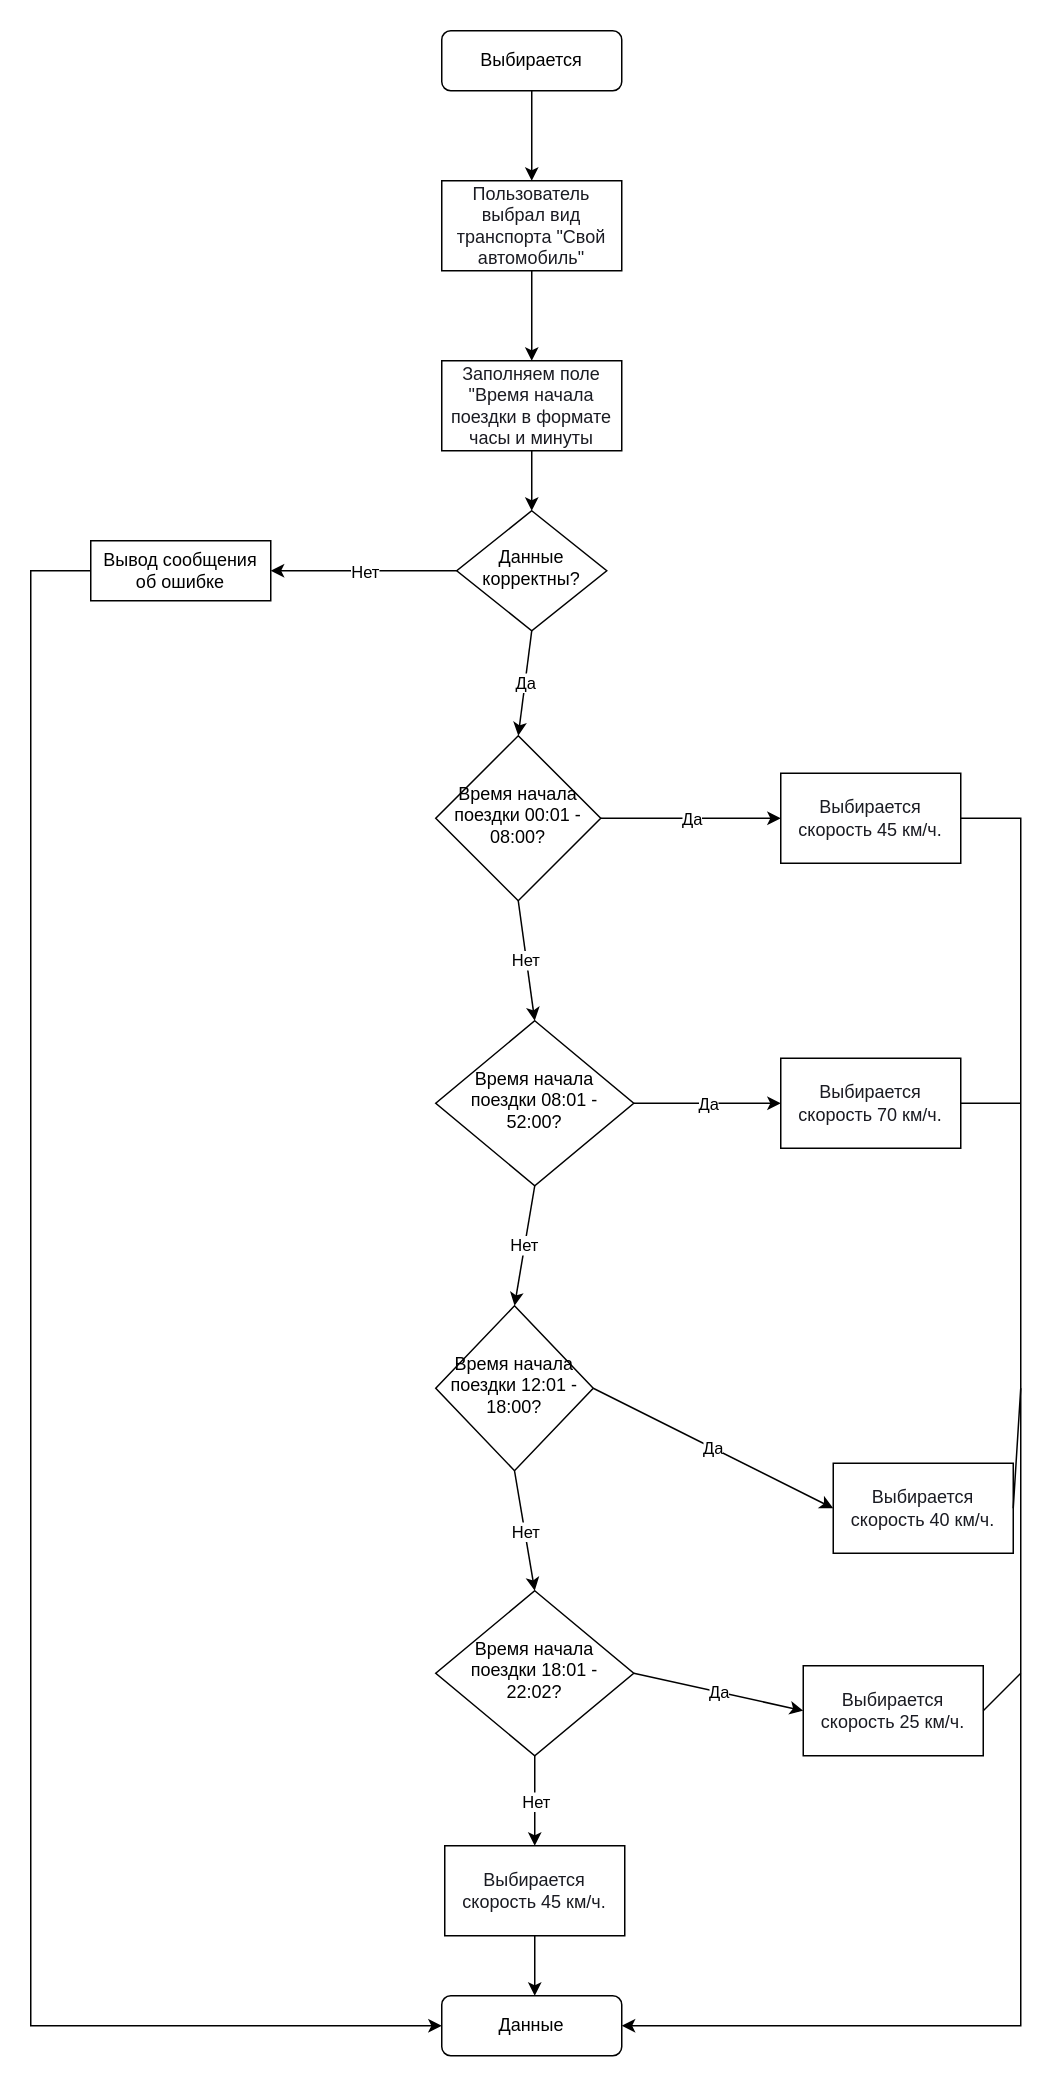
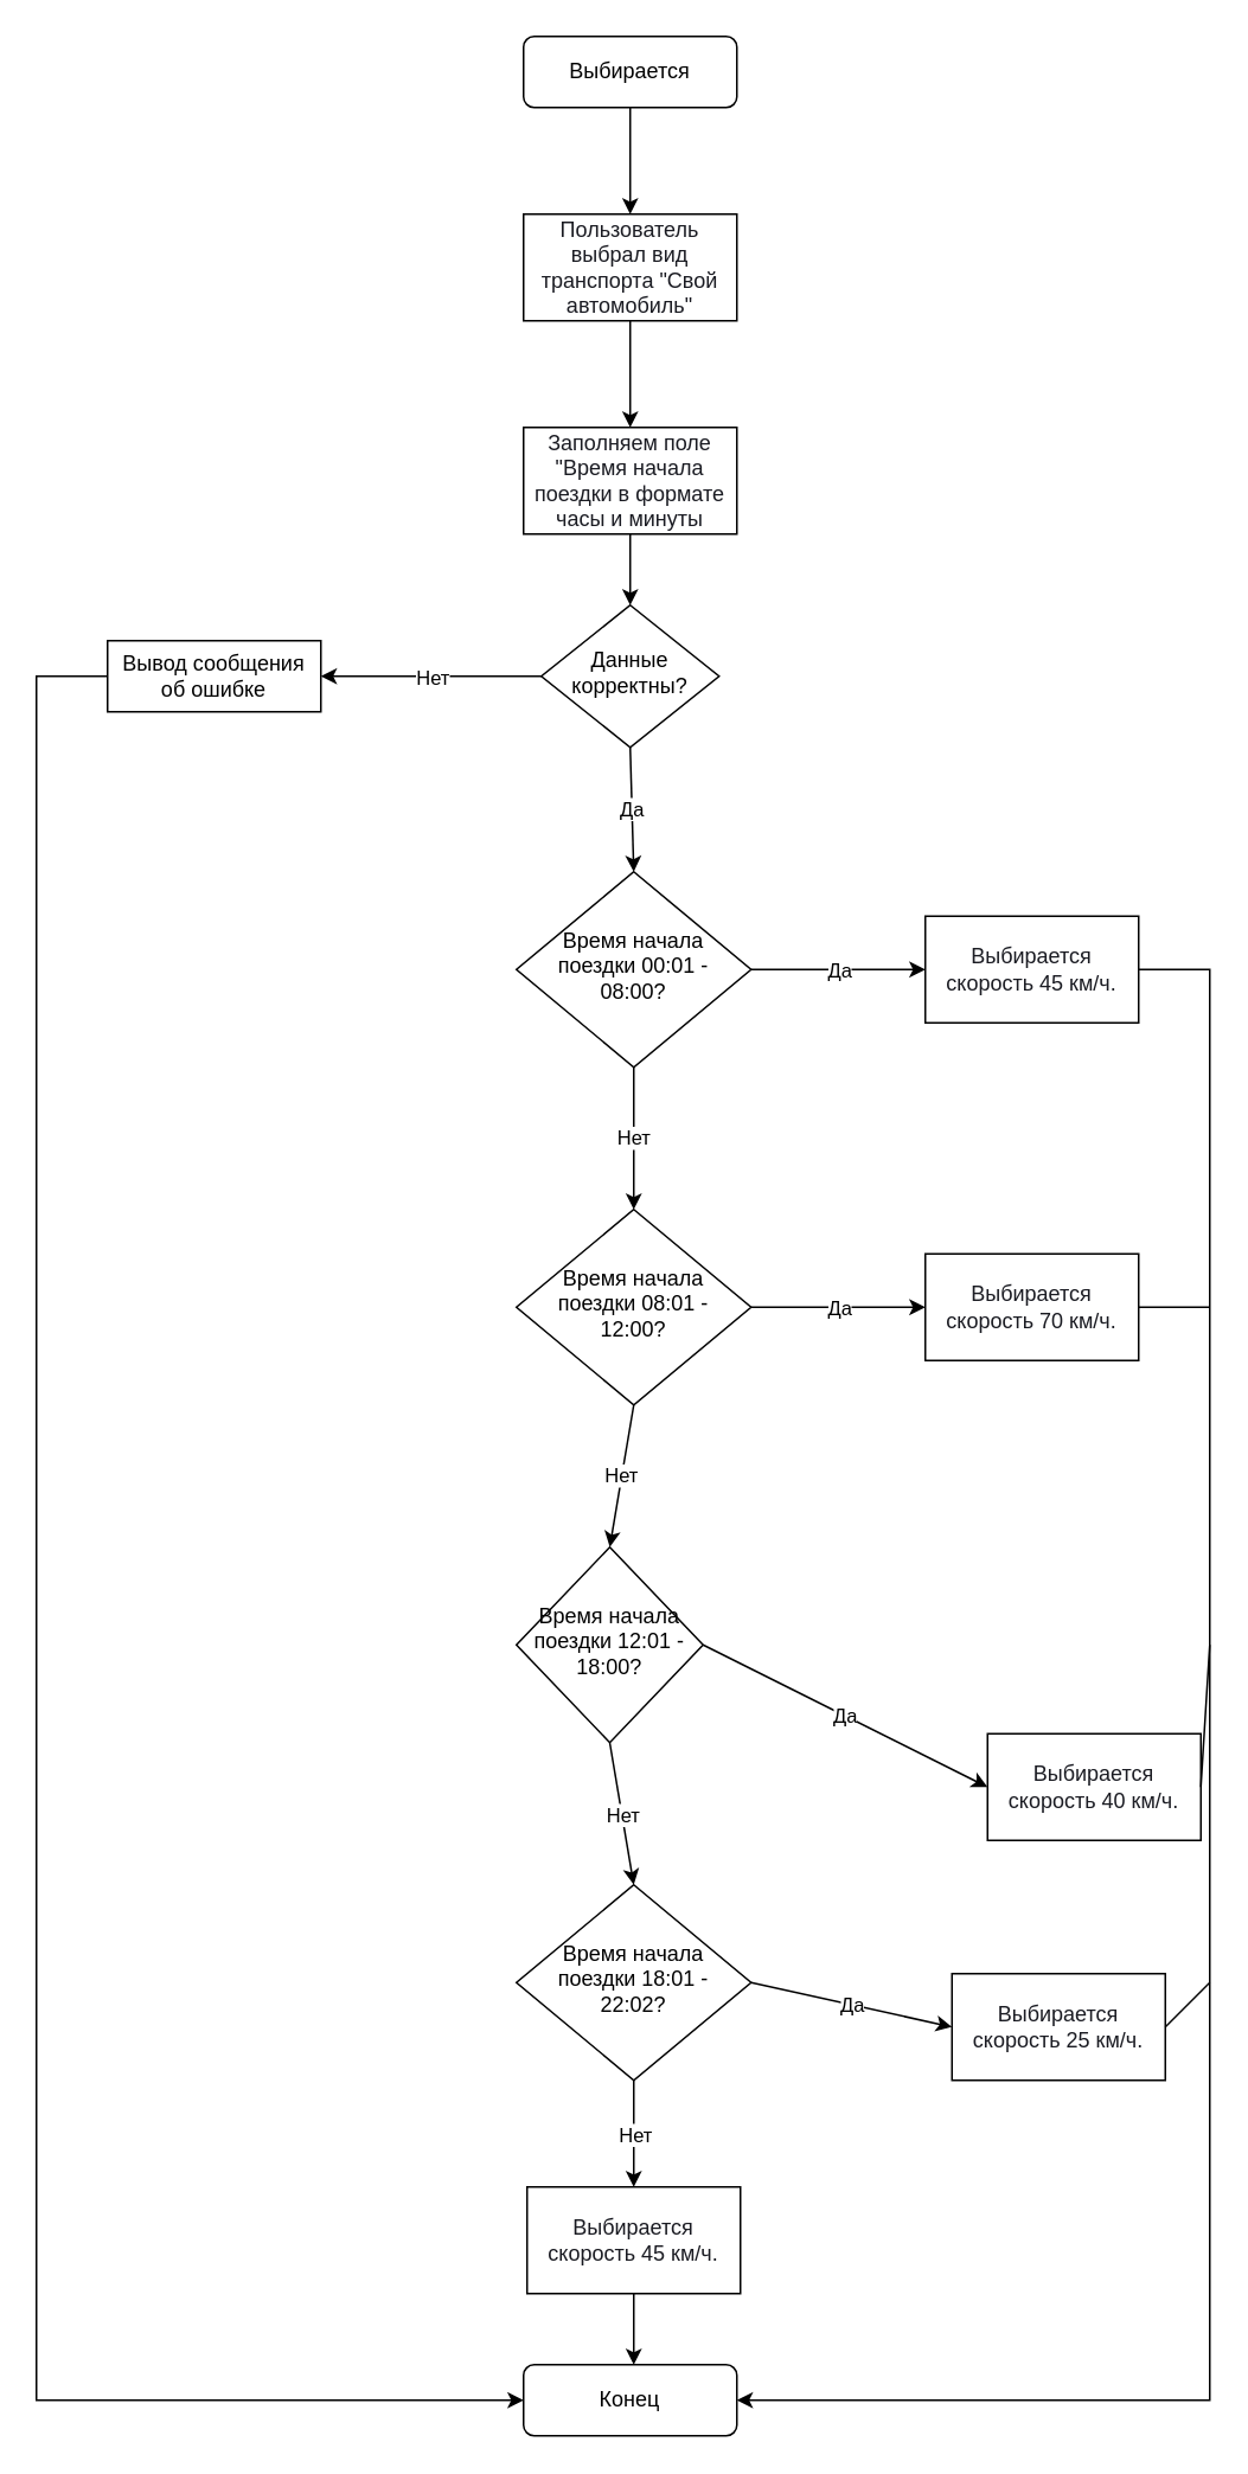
  <mxCell id="0" />
  <mxCell id="1" parent="0" />
  <mxCell id="2" value="" style="edgeStyle=orthogonalEdgeStyle;rounded=0;orthogonalLoop=1;jettySize=auto;html=1;" parent="1" source="3" target="8" edge="1"><mxGeometry relative="1" as="geometry" /></mxCell>
  <mxCell id="3" value="Выбирается" style="rounded=1;whiteSpace=wrap;html=1;fontSize=12;glass=0;strokeWidth=1;shadow=0;" parent="1" vertex="1"><mxGeometry x="294" y="20" width="120" height="40" as="geometry" /></mxCell>
  <mxCell id="4" value="Данные корректны?" style="rhombus;whiteSpace=wrap;html=1;shadow=0;fontFamily=Helvetica;fontSize=12;align=center;strokeWidth=1;spacing=6;spacingTop=-4;" parent="1" vertex="1"><mxGeometry x="304" y="340" width="100" height="80" as="geometry" /></mxCell>
  <mxCell id="5" value="" style="edgeStyle=orthogonalEdgeStyle;rounded=0;orthogonalLoop=1;jettySize=auto;html=1;entryX=0;entryY=0.5;entryDx=0;entryDy=0;" parent="1" source="6" target="43" edge="1"><mxGeometry relative="1" as="geometry"><mxPoint x="180" y="1460" as="targetPoint" /><Array as="points"><mxPoint x="20" y="380" /><mxPoint x="20" y="1350" /></Array></mxGeometry></mxCell>
  <mxCell id="6" value="Вывод сообщения об ошибке" style="rounded=0;whiteSpace=wrap;html=1;fontSize=12;glass=0;strokeWidth=1;shadow=0;" parent="1" vertex="1"><mxGeometry x="60" y="360" width="120" height="40" as="geometry" /></mxCell>
  <mxCell id="7" value="" style="edgeStyle=orthogonalEdgeStyle;rounded=0;orthogonalLoop=1;jettySize=auto;html=1;" parent="1" source="8" target="10" edge="1"><mxGeometry relative="1" as="geometry" /></mxCell>
  <mxCell id="8" value="&lt;font style=&quot;font-size: 12px;&quot;&gt;&lt;span style=&quot;color: rgb(26, 27, 34); font-family: &amp;quot;YS Text&amp;quot;, Arial, Helvetica, sans-serif; text-align: start; background-color: rgb(255, 255, 255);&quot;&gt;Пользователь выбрал вид транспорта &quot;Свой автомобиль&quot;&lt;/span&gt;&lt;/font&gt;" style="rounded=0;whiteSpace=wrap;html=1;" parent="1" vertex="1"><mxGeometry x="294" y="120" width="120" height="60" as="geometry" /></mxCell>
  <mxCell id="9" value="" style="edgeStyle=orthogonalEdgeStyle;rounded=0;orthogonalLoop=1;jettySize=auto;html=1;" parent="1" source="10" target="4" edge="1"><mxGeometry relative="1" as="geometry" /></mxCell>
  <mxCell id="10" value="&lt;div style=&quot;&quot;&gt;&lt;font face=&quot;YS Text, Arial, Helvetica, sans-serif&quot; color=&quot;#1a1b22&quot;&gt;&lt;span style=&quot;background-color: rgb(255, 255, 255);&quot;&gt;Заполняем поле &quot;Время начала поездки в формате часы и минуты&lt;/span&gt;&lt;/font&gt;&lt;/div&gt;" style="rounded=0;whiteSpace=wrap;html=1;align=center;" parent="1" vertex="1"><mxGeometry x="294" y="240" width="120" height="60" as="geometry" /></mxCell>
- <mxCell id="11" value="Время начала поездки 00:01 - 08:00?" style="rhombus;whiteSpace=wrap;html=1;shadow=0;fontFamily=Helvetica;fontSize=12;align=center;strokeWidth=1;spacing=6;spacingTop=-4;" parent="1" vertex="1"><mxGeometry x="290" y="490" width="110" height="110" as="geometry" /></mxCell>
+ <mxCell id="11" value="Время начала поездки 00:01 - 08:00?" style="rhombus;whiteSpace=wrap;html=1;shadow=0;fontFamily=Helvetica;fontSize=12;align=center;strokeWidth=1;spacing=6;spacingTop=-4;" parent="1" vertex="1"><mxGeometry x="290" y="490" width="132" height="110" as="geometry" /></mxCell>
  <mxCell id="12" value="" style="endArrow=classic;html=1;rounded=0;exitX=0.5;exitY=1;exitDx=0;exitDy=0;entryX=0.5;entryY=0;entryDx=0;entryDy=0;" parent="1" source="4" target="11" edge="1"><mxGeometry relative="1" as="geometry"><mxPoint x="480" y="510" as="sourcePoint" /><mxPoint x="580" y="510" as="targetPoint" /></mxGeometry></mxCell>
  <mxCell id="13" value="Да" style="edgeLabel;resizable=0;html=1;align=center;verticalAlign=middle;" parent="12" connectable="0" vertex="1"><mxGeometry relative="1" as="geometry"><mxPoint as="offset" /></mxGeometry></mxCell>
  <mxCell id="14" value="" style="edgeStyle=orthogonalEdgeStyle;rounded=0;orthogonalLoop=1;jettySize=auto;html=1;exitX=1;exitY=0.5;exitDx=0;exitDy=0;entryX=1;entryY=0.5;entryDx=0;entryDy=0;" parent="1" source="15" target="43" edge="1"><mxGeometry relative="1" as="geometry"><mxPoint x="680" y="1480" as="targetPoint" /><Array as="points"><mxPoint x="680" y="545" /><mxPoint x="680" y="1350" /></Array></mxGeometry></mxCell>
  <mxCell id="15" value="&lt;div style=&quot;&quot;&gt;&lt;font face=&quot;YS Text, Arial, Helvetica, sans-serif&quot; color=&quot;#1a1b22&quot;&gt;&lt;span style=&quot;background-color: rgb(255, 255, 255);&quot;&gt;Выбирается скорость 45 км/ч.&lt;/span&gt;&lt;/font&gt;&lt;/div&gt;" style="rounded=0;whiteSpace=wrap;html=1;align=center;" parent="1" vertex="1"><mxGeometry x="520" y="515" width="120" height="60" as="geometry" /></mxCell>
- <mxCell id="16" value="Время начала поездки 08:01 - 52:00?" style="rhombus;whiteSpace=wrap;html=1;shadow=0;fontFamily=Helvetica;fontSize=12;align=center;strokeWidth=1;spacing=6;spacingTop=-4;" parent="1" vertex="1"><mxGeometry x="290" y="680" width="132" height="110" as="geometry" /></mxCell>
+ <mxCell id="16" value="Время начала поездки 08:01 - 12:00?" style="rhombus;whiteSpace=wrap;html=1;shadow=0;fontFamily=Helvetica;fontSize=12;align=center;strokeWidth=1;spacing=6;spacingTop=-4;" parent="1" vertex="1"><mxGeometry x="290" y="680" width="132" height="110" as="geometry" /></mxCell>
  <mxCell id="17" value="Время начала поездки 12:01 - 18:00?" style="rhombus;whiteSpace=wrap;html=1;shadow=0;fontFamily=Helvetica;fontSize=12;align=center;strokeWidth=1;spacing=6;spacingTop=-4;" parent="1" vertex="1"><mxGeometry x="290" y="870" width="105" height="110" as="geometry" /></mxCell>
  <mxCell id="18" value="Нет" style="endArrow=classic;html=1;rounded=0;exitX=0.5;exitY=1;exitDx=0;exitDy=0;entryX=0.5;entryY=0;entryDx=0;entryDy=0;" parent="1" source="16" target="17" edge="1"><mxGeometry relative="1" as="geometry"><mxPoint x="480" y="790" as="sourcePoint" /><mxPoint x="580" y="790" as="targetPoint" /></mxGeometry></mxCell>
  <mxCell id="19" value="Нет" style="endArrow=classic;html=1;rounded=0;exitX=0.5;exitY=1;exitDx=0;exitDy=0;entryX=0.5;entryY=0;entryDx=0;entryDy=0;" parent="1" source="11" target="16" edge="1"><mxGeometry relative="1" as="geometry"><mxPoint x="390" y="630" as="sourcePoint" /><mxPoint x="390" y="710" as="targetPoint" /></mxGeometry></mxCell>
  <mxCell id="20" value="Время начала поездки 18:01 - 22:02?" style="rhombus;whiteSpace=wrap;html=1;shadow=0;fontFamily=Helvetica;fontSize=12;align=center;strokeWidth=1;spacing=6;spacingTop=-4;" parent="1" vertex="1"><mxGeometry x="290" y="1060" width="132" height="110" as="geometry" /></mxCell>
  <mxCell id="21" value="" style="endArrow=classic;html=1;rounded=0;exitX=0.5;exitY=1;exitDx=0;exitDy=0;entryX=0.5;entryY=0;entryDx=0;entryDy=0;" parent="1" source="17" target="20" edge="1"><mxGeometry relative="1" as="geometry"><mxPoint x="450" y="920" as="sourcePoint" /><mxPoint x="610" y="920" as="targetPoint" /></mxGeometry></mxCell>
  <mxCell id="22" value="Нет" style="edgeLabel;resizable=0;html=1;align=center;verticalAlign=middle;" parent="21" connectable="0" vertex="1"><mxGeometry relative="1" as="geometry" /></mxCell>
  <mxCell id="23" value="" style="endArrow=classic;html=1;rounded=0;exitX=0.5;exitY=1;exitDx=0;exitDy=0;entryX=0.5;entryY=0;entryDx=0;entryDy=0;" parent="1" source="20" target="33" edge="1"><mxGeometry relative="1" as="geometry"><mxPoint x="480" y="1120" as="sourcePoint" /><mxPoint x="356" y="1298.98" as="targetPoint" /></mxGeometry></mxCell>
  <mxCell id="24" value="Нет" style="edgeLabel;resizable=0;html=1;align=center;verticalAlign=middle;" parent="23" connectable="0" vertex="1"><mxGeometry relative="1" as="geometry" /></mxCell>
  <mxCell id="25" value="Н" style="endArrow=classic;html=1;rounded=0;exitX=0;exitY=0.5;exitDx=0;exitDy=0;entryX=1;entryY=0.5;entryDx=0;entryDy=0;" parent="1" source="4" target="6" edge="1"><mxGeometry relative="1" as="geometry"><mxPoint x="80" y="430" as="sourcePoint" /><mxPoint x="180" y="430" as="targetPoint" /></mxGeometry></mxCell>
  <mxCell id="26" value="Нет" style="edgeLabel;resizable=0;html=1;align=center;verticalAlign=middle;" parent="25" connectable="0" vertex="1"><mxGeometry relative="1" as="geometry" /></mxCell>
  <mxCell id="27" value="" style="endArrow=classic;html=1;rounded=0;exitX=1;exitY=0.5;exitDx=0;exitDy=0;entryX=0;entryY=0.5;entryDx=0;entryDy=0;" parent="1" source="11" target="15" edge="1"><mxGeometry relative="1" as="geometry"><mxPoint x="270" y="720" as="sourcePoint" /><mxPoint x="370" y="720" as="targetPoint" /></mxGeometry></mxCell>
  <mxCell id="28" value="Да" style="edgeLabel;resizable=0;html=1;align=center;verticalAlign=middle;" parent="27" connectable="0" vertex="1"><mxGeometry relative="1" as="geometry" /></mxCell>
  <mxCell id="29" value="&lt;div style=&quot;&quot;&gt;&lt;font face=&quot;YS Text, Arial, Helvetica, sans-serif&quot; color=&quot;#1a1b22&quot;&gt;&lt;span style=&quot;background-color: rgb(255, 255, 255);&quot;&gt;Выбирается скорость 70 км/ч.&lt;/span&gt;&lt;/font&gt;&lt;/div&gt;" style="rounded=0;whiteSpace=wrap;html=1;align=center;" parent="1" vertex="1"><mxGeometry x="520" y="705" width="120" height="60" as="geometry" /></mxCell>
  <mxCell id="30" value="&lt;div style=&quot;&quot;&gt;&lt;font face=&quot;YS Text, Arial, Helvetica, sans-serif&quot; color=&quot;#1a1b22&quot;&gt;&lt;span style=&quot;background-color: rgb(255, 255, 255);&quot;&gt;Выбирается скорость 40 км/ч.&lt;/span&gt;&lt;/font&gt;&lt;/div&gt;" style="rounded=0;whiteSpace=wrap;html=1;align=center;" parent="1" vertex="1"><mxGeometry x="555" y="975" width="120" height="60" as="geometry" /></mxCell>
  <mxCell id="31" value="&lt;div style=&quot;&quot;&gt;&lt;font face=&quot;YS Text, Arial, Helvetica, sans-serif&quot; color=&quot;#1a1b22&quot;&gt;&lt;span style=&quot;background-color: rgb(255, 255, 255);&quot;&gt;Выбирается скорость 25 км/ч.&lt;/span&gt;&lt;/font&gt;&lt;/div&gt;" style="rounded=0;whiteSpace=wrap;html=1;align=center;" parent="1" vertex="1"><mxGeometry x="535" y="1110" width="120" height="60" as="geometry" /></mxCell>
  <mxCell id="32" value="" style="edgeStyle=orthogonalEdgeStyle;rounded=0;orthogonalLoop=1;jettySize=auto;html=1;" edge="1" parent="1" source="33" target="43"><mxGeometry relative="1" as="geometry"><Array as="points"><mxPoint x="356" y="1320" /><mxPoint x="356" y="1320" /></Array></mxGeometry></mxCell>
  <mxCell id="33" value="&lt;div style=&quot;&quot;&gt;&lt;font face=&quot;YS Text, Arial, Helvetica, sans-serif&quot; color=&quot;#1a1b22&quot;&gt;&lt;span style=&quot;background-color: rgb(255, 255, 255);&quot;&gt;Выбирается скорость 45 км/ч.&lt;/span&gt;&lt;/font&gt;&lt;/div&gt;" style="rounded=0;whiteSpace=wrap;html=1;align=center;" parent="1" vertex="1"><mxGeometry x="296" y="1230" width="120" height="60" as="geometry" /></mxCell>
  <mxCell id="34" value="" style="endArrow=classic;html=1;rounded=0;exitX=1;exitY=0.5;exitDx=0;exitDy=0;entryX=0;entryY=0.5;entryDx=0;entryDy=0;" parent="1" source="16" target="29" edge="1"><mxGeometry relative="1" as="geometry"><mxPoint x="440" y="730" as="sourcePoint" /><mxPoint x="538" y="730" as="targetPoint" /></mxGeometry></mxCell>
  <mxCell id="35" value="Да" style="edgeLabel;resizable=0;html=1;align=center;verticalAlign=middle;" parent="34" connectable="0" vertex="1"><mxGeometry relative="1" as="geometry" /></mxCell>
  <mxCell id="36" value="" style="endArrow=classic;html=1;rounded=0;exitX=1;exitY=0.5;exitDx=0;exitDy=0;entryX=0;entryY=0.5;entryDx=0;entryDy=0;" parent="1" source="17" target="30" edge="1"><mxGeometry relative="1" as="geometry"><mxPoint x="440" y="930" as="sourcePoint" /><mxPoint x="538" y="930" as="targetPoint" /></mxGeometry></mxCell>
  <mxCell id="37" value="Да" style="edgeLabel;resizable=0;html=1;align=center;verticalAlign=middle;" parent="36" connectable="0" vertex="1"><mxGeometry relative="1" as="geometry" /></mxCell>
  <mxCell id="38" value="" style="endArrow=classic;html=1;rounded=0;exitX=1;exitY=0.5;exitDx=0;exitDy=0;entryX=0;entryY=0.5;entryDx=0;entryDy=0;" parent="1" source="20" target="31" edge="1"><mxGeometry relative="1" as="geometry"><mxPoint x="440" y="1110" as="sourcePoint" /><mxPoint x="538" y="1110" as="targetPoint" /></mxGeometry></mxCell>
  <mxCell id="39" value="Да" style="edgeLabel;resizable=0;html=1;align=center;verticalAlign=middle;" parent="38" connectable="0" vertex="1"><mxGeometry relative="1" as="geometry" /></mxCell>
  <mxCell id="40" value="" style="endArrow=none;html=1;rounded=0;entryX=1;entryY=0.5;entryDx=0;entryDy=0;" parent="1" target="29" edge="1"><mxGeometry width="50" height="50" relative="1" as="geometry"><mxPoint x="680" y="735" as="sourcePoint" /><mxPoint x="420" y="850" as="targetPoint" /></mxGeometry></mxCell>
  <mxCell id="41" value="" style="endArrow=none;html=1;rounded=0;entryX=1;entryY=0.5;entryDx=0;entryDy=0;" parent="1" target="30" edge="1"><mxGeometry width="50" height="50" relative="1" as="geometry"><mxPoint x="680" y="925" as="sourcePoint" /><mxPoint x="610" y="870" as="targetPoint" /></mxGeometry></mxCell>
  <mxCell id="42" value="" style="endArrow=none;html=1;rounded=0;entryX=1;entryY=0.5;entryDx=0;entryDy=0;" parent="1" target="31" edge="1"><mxGeometry width="50" height="50" relative="1" as="geometry"><mxPoint x="680" y="1115" as="sourcePoint" /><mxPoint x="580" y="1230" as="targetPoint" /></mxGeometry></mxCell>
- <mxCell id="43" value="Данные" style="rounded=1;whiteSpace=wrap;html=1;fontSize=12;glass=0;strokeWidth=1;shadow=0;" parent="1" vertex="1"><mxGeometry x="294" y="1330" width="120" height="40" as="geometry" /></mxCell>
+ <mxCell id="43" value="Конец" style="rounded=1;whiteSpace=wrap;html=1;fontSize=12;glass=0;strokeWidth=1;shadow=0;" parent="1" vertex="1"><mxGeometry x="294" y="1330" width="120" height="40" as="geometry" /></mxCell>
